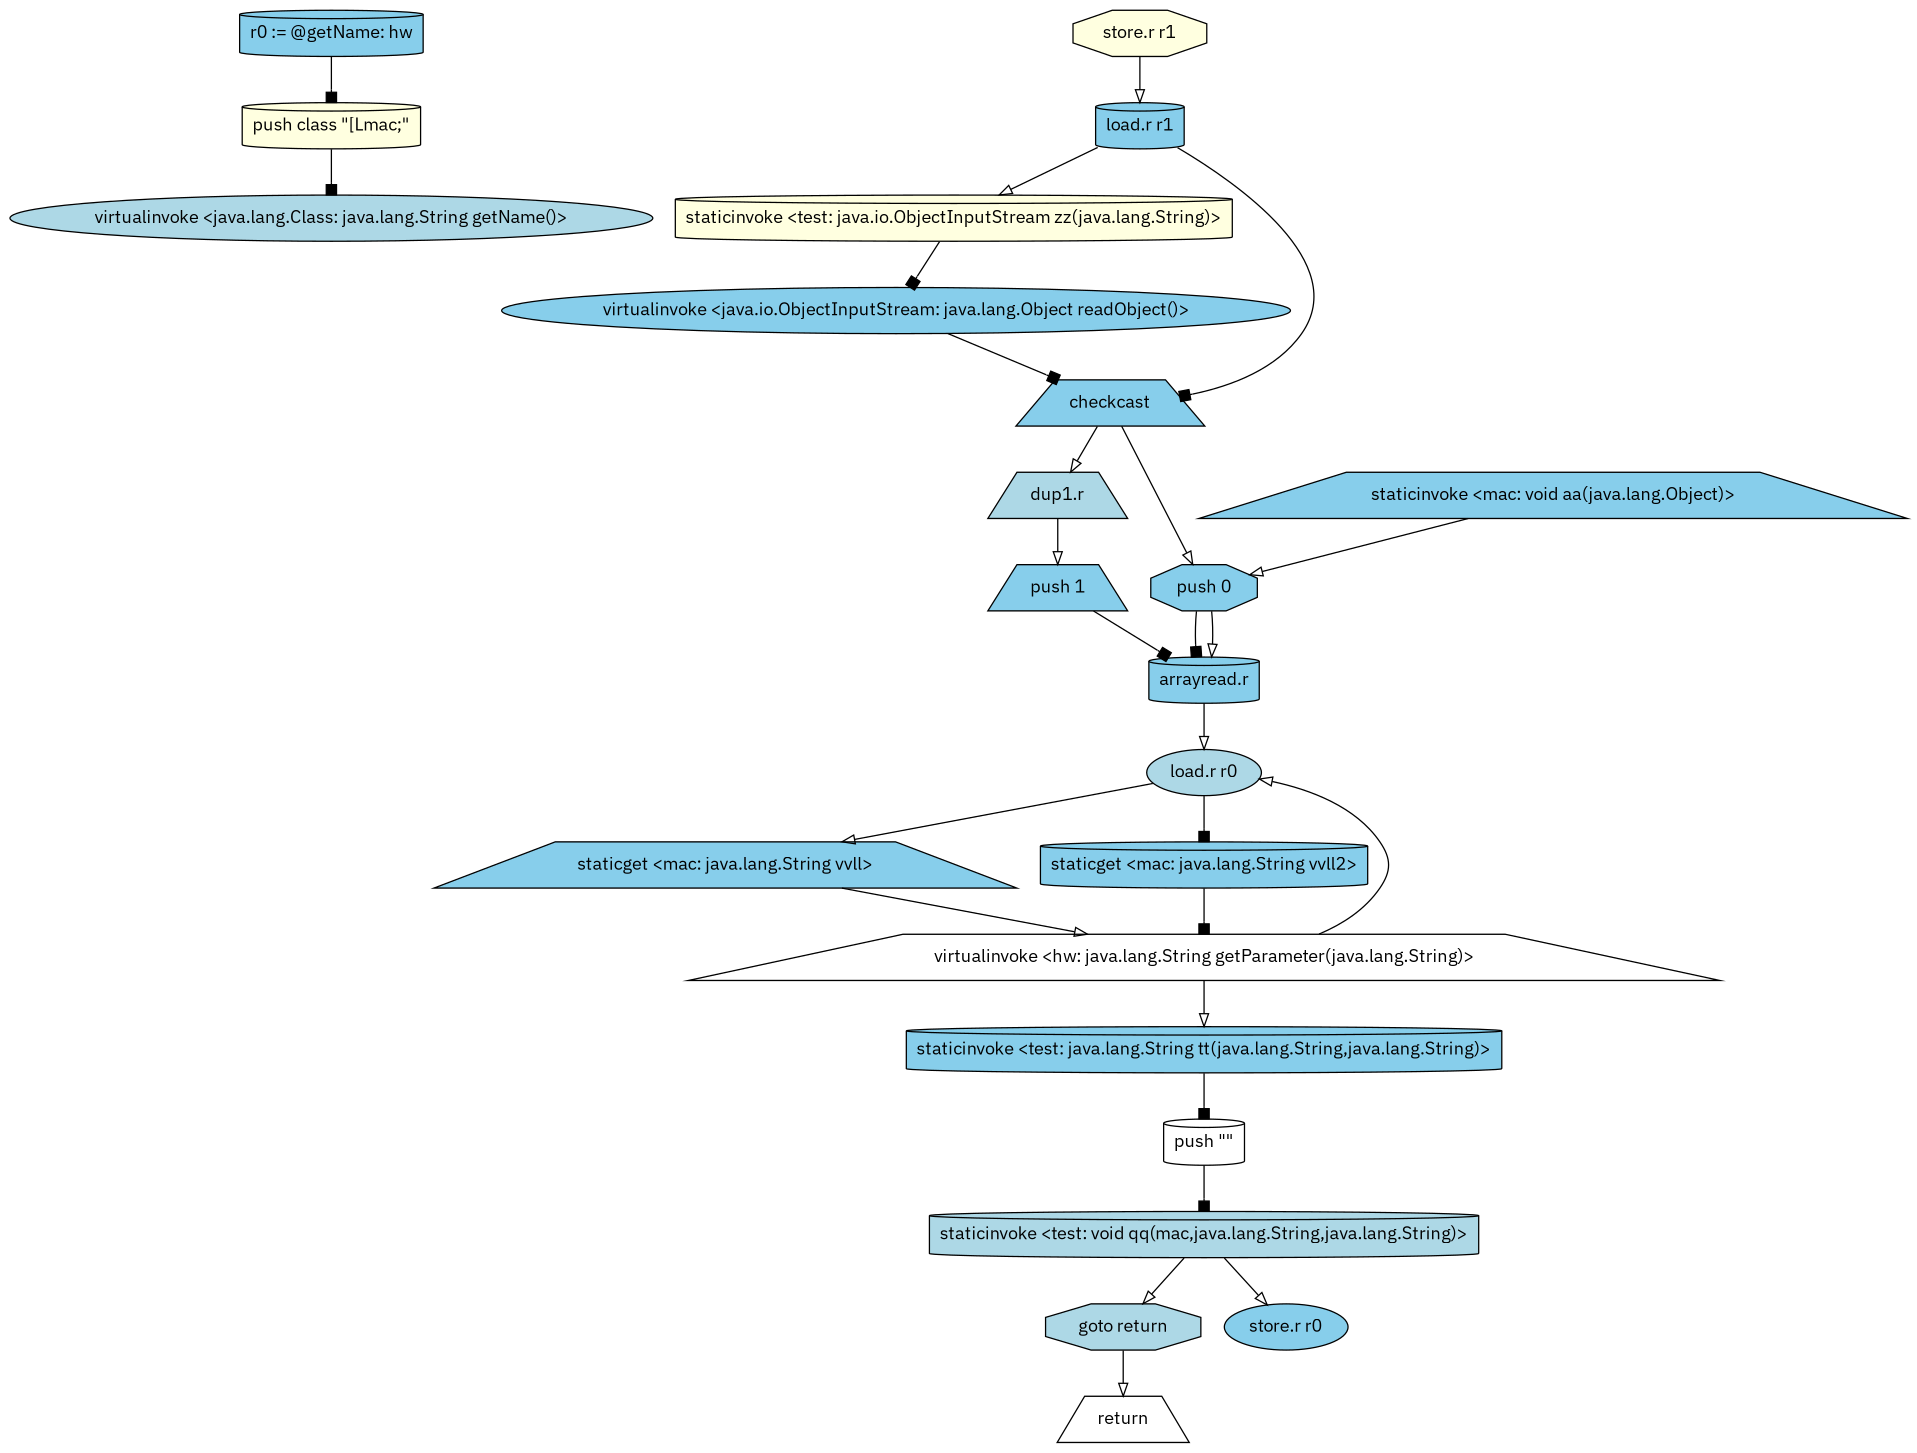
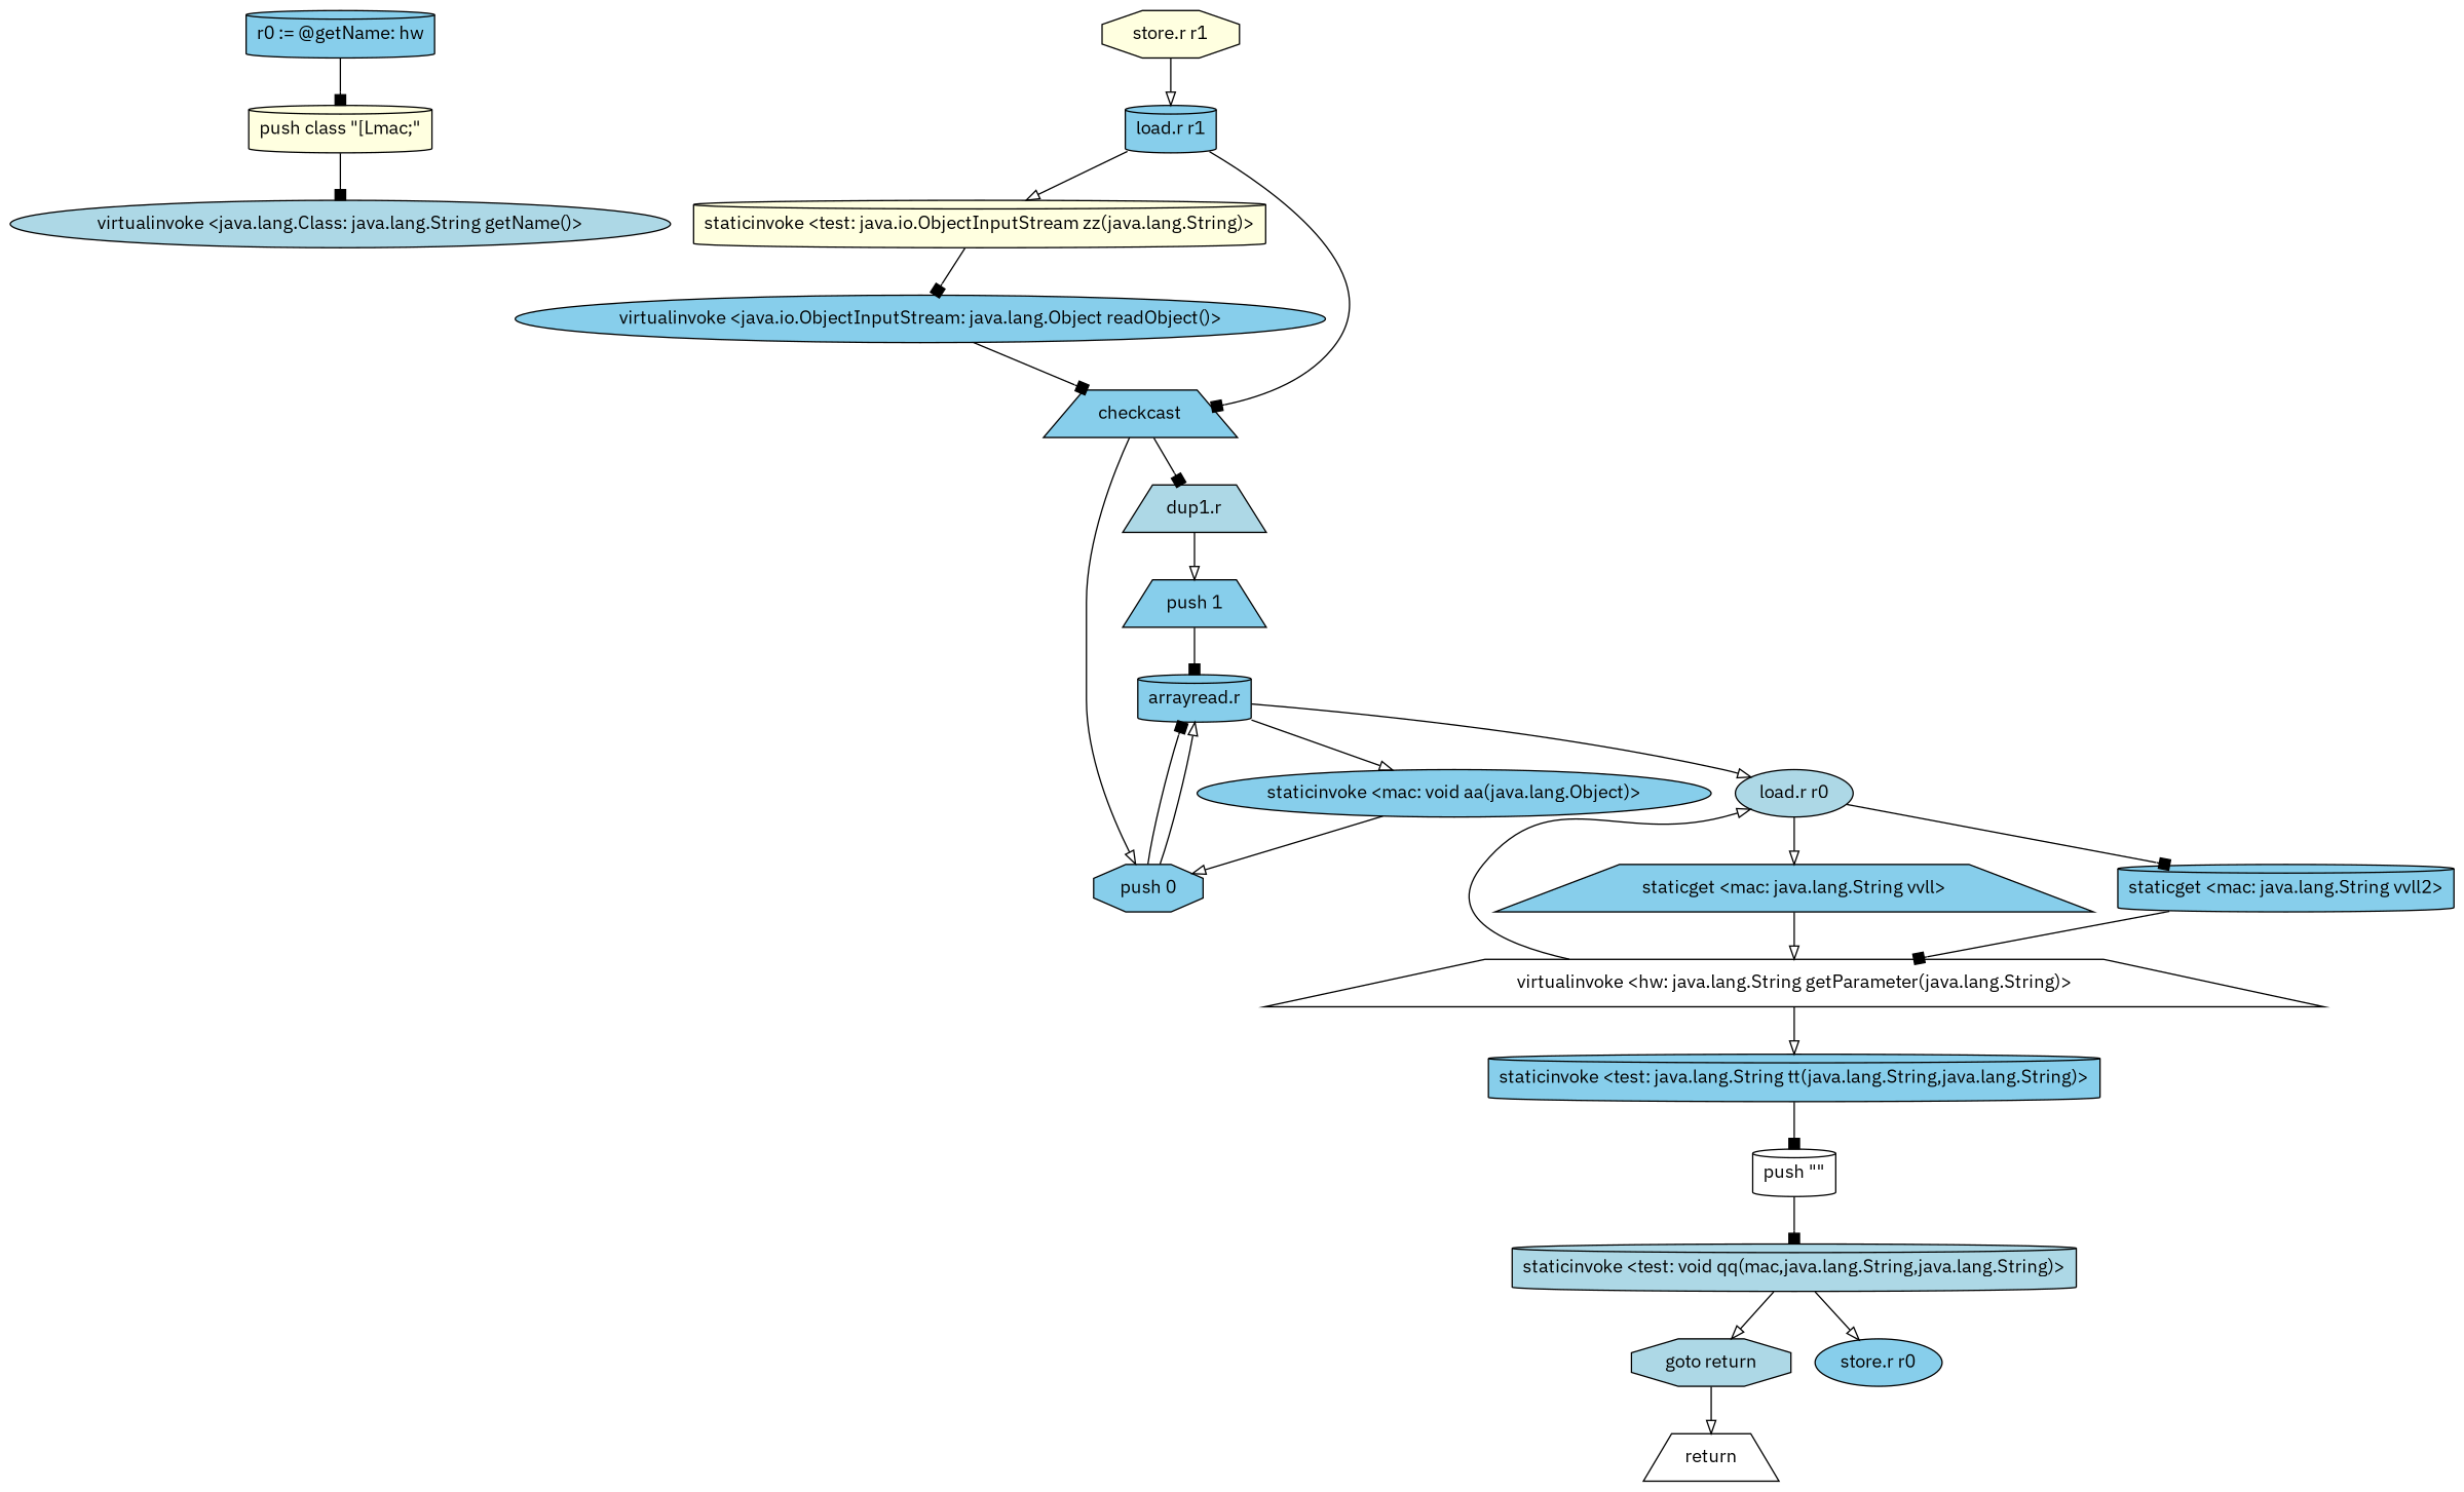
  digraph {
    fontname="IBM Plex Sans"
    node [fillcolor=skyblue fontname="IBM Plex Sans" shape=cylinder style=filled]
    edge [arrowhead=onormal fontname="IBM Plex Sans"]
    n1 [label="r0 := @getName: hw"]
    "push class \"[Lmac;\"" [fillcolor=lightyellow]
    "virtualinvoke <java.lang.Class: java.lang.String getName()>" [fillcolor=lightblue shape=ellipse]
    "store.r r1" [fillcolor=lightyellow shape=octagon]
    "load.r r1"
    "staticinvoke <test: java.io.ObjectInputStream zz(java.lang.String)>" [fillcolor=lightyellow]
    checkcast [shape=trapezium]
    "virtualinvoke <java.io.ObjectInputStream: java.lang.Object readObject()>" [shape=ellipse]
    "dup1.r" [fillcolor=lightblue shape=trapezium]
    "push 0" [shape=octagon]
    "push 1" [shape=trapezium]
    "arrayread.r"
-   "staticinvoke <mac: void aa(java.lang.Object)>" [shape=trapezium]
+   "staticinvoke <mac: void aa(java.lang.Object)>" [shape=ellipse]
    "load.r r0" [fillcolor=lightblue shape=ellipse]
    "staticget <mac: java.lang.String vvll>" [shape=trapezium]
    "staticget <mac: java.lang.String vvll2>"
    "virtualinvoke <hw: java.lang.String getParameter(java.lang.String)>" [fillcolor=white shape=trapezium]
    "staticinvoke <test: java.lang.String tt(java.lang.String,java.lang.String)>"
    "push \"\"" [fillcolor=white]
    "staticinvoke <test: void qq(mac,java.lang.String,java.lang.String)>" [fillcolor=lightblue]
    "goto return" [fillcolor=lightblue shape=octagon]
    "store.r r0" [shape=ellipse]
    return [fillcolor=white shape=trapezium]
    n1 -> "push class \"[Lmac;\"" [arrowhead=box]
    "push class \"[Lmac;\"" -> "virtualinvoke <java.lang.Class: java.lang.String getName()>" [arrowhead=box]
    "store.r r1" -> "load.r r1"
    "load.r r1" -> "staticinvoke <test: java.io.ObjectInputStream zz(java.lang.String)>"
    "load.r r1" -> checkcast [arrowhead=box]
    "staticinvoke <test: java.io.ObjectInputStream zz(java.lang.String)>" -> "virtualinvoke <java.io.ObjectInputStream: java.lang.Object readObject()>" [arrowhead=box]
-   checkcast -> "dup1.r"
+   checkcast -> "dup1.r" [arrowhead=box]
    checkcast -> "push 0"
    "virtualinvoke <java.io.ObjectInputStream: java.lang.Object readObject()>" -> checkcast [arrowhead=box]
    "dup1.r" -> "push 1"
    "push 0" -> "arrayread.r" [arrowhead=box]
    "push 0" -> "arrayread.r"
    "push 1" -> "arrayread.r" [arrowhead=box]
+   "arrayread.r" -> "staticinvoke <mac: void aa(java.lang.Object)>"
    "arrayread.r" -> "load.r r0"
    "staticinvoke <mac: void aa(java.lang.Object)>" -> "push 0"
    "load.r r0" -> "staticget <mac: java.lang.String vvll>"
    "load.r r0" -> "staticget <mac: java.lang.String vvll2>" [arrowhead=box]
    "staticget <mac: java.lang.String vvll>" -> "virtualinvoke <hw: java.lang.String getParameter(java.lang.String)>"
    "staticget <mac: java.lang.String vvll2>" -> "virtualinvoke <hw: java.lang.String getParameter(java.lang.String)>" [arrowhead=box]
    "virtualinvoke <hw: java.lang.String getParameter(java.lang.String)>" -> "load.r r0"
    "virtualinvoke <hw: java.lang.String getParameter(java.lang.String)>" -> "staticinvoke <test: java.lang.String tt(java.lang.String,java.lang.String)>"
    "staticinvoke <test: java.lang.String tt(java.lang.String,java.lang.String)>" -> "push \"\"" [arrowhead=box]
    "push \"\"" -> "staticinvoke <test: void qq(mac,java.lang.String,java.lang.String)>" [arrowhead=box]
    "staticinvoke <test: void qq(mac,java.lang.String,java.lang.String)>" -> "goto return"
    "staticinvoke <test: void qq(mac,java.lang.String,java.lang.String)>" -> "store.r r0"
    "goto return" -> return
  }
